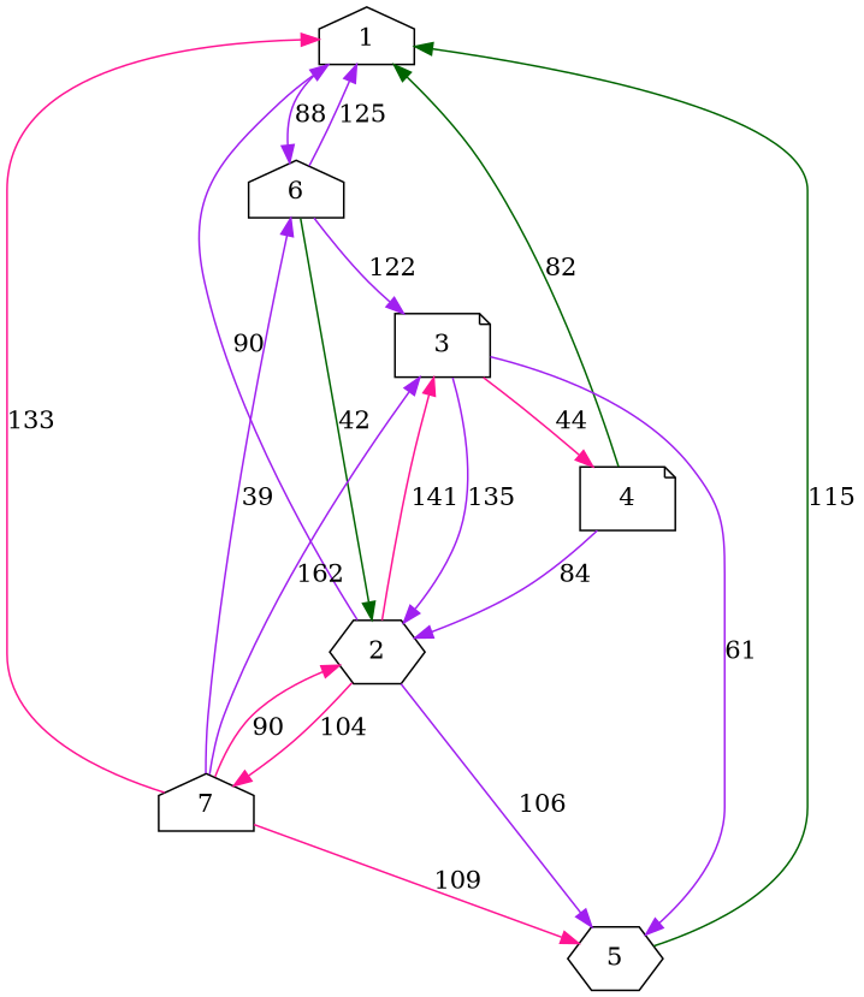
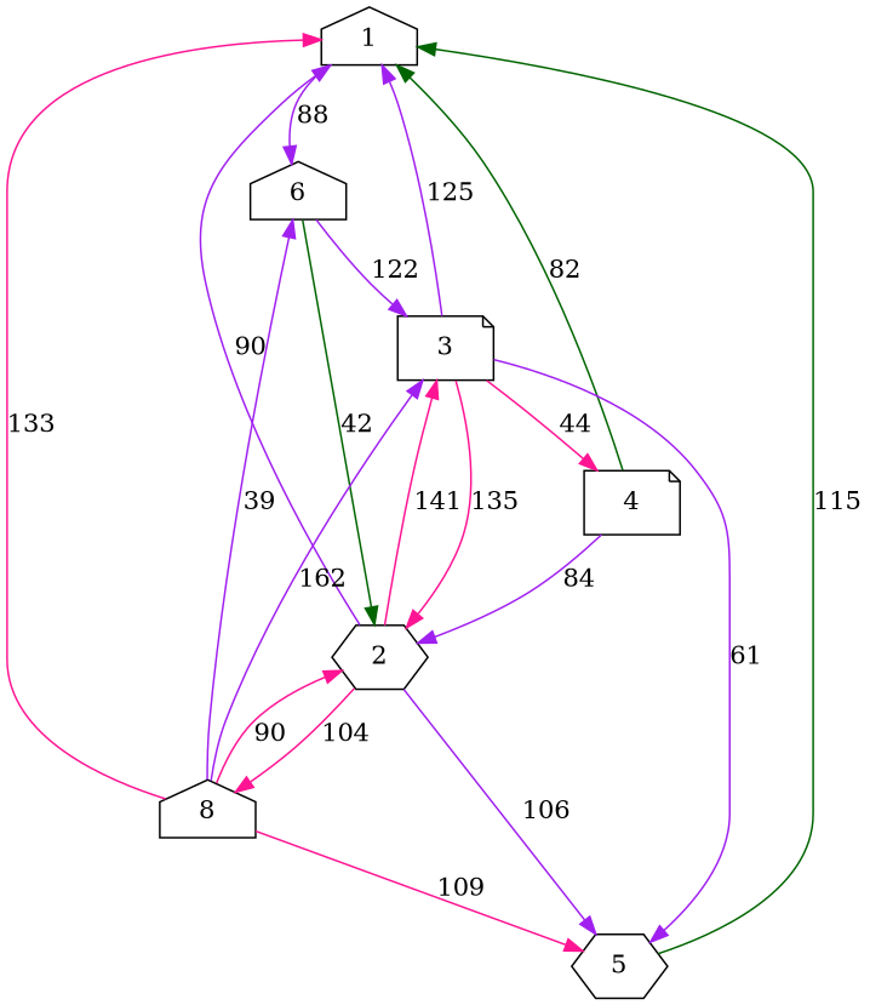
  digraph {
    node [shape=house]
    edge [color=purple]
    1
    6
    4 [shape=note]
    2 [shape=hexagon]
    3 [shape=note]
    5 [shape=hexagon]
-   7
+   7 [label=8]
    1 -> 6 [label=88]
-   6 -> 1 [label=125]
+   3 -> 1 [label=125]
    6 -> 2 [color=darkgreen label=42]
    6 -> 3 [label=122]
    4 -> 1 [color=darkgreen label=82]
    4 -> 2 [label=84]
    2 -> 1 [label=90]
    2 -> 3 [color=deeppink label=141]
    2 -> 5 [label=106]
    2 -> 7 [color=deeppink label=104]
    3 -> 4 [color=deeppink label=44]
-   3 -> 2 [label=135]
+   3 -> 2 [color=deeppink label=135]
    3 -> 5 [label=61]
    5 -> 1 [color=darkgreen label=115]
    7 -> 1 [color=deeppink label=133]
    7 -> 6 [label=39]
    7 -> 2 [color=deeppink label=90]
    7 -> 3 [label=162]
    7 -> 5 [color=deeppink label=109]
  }
